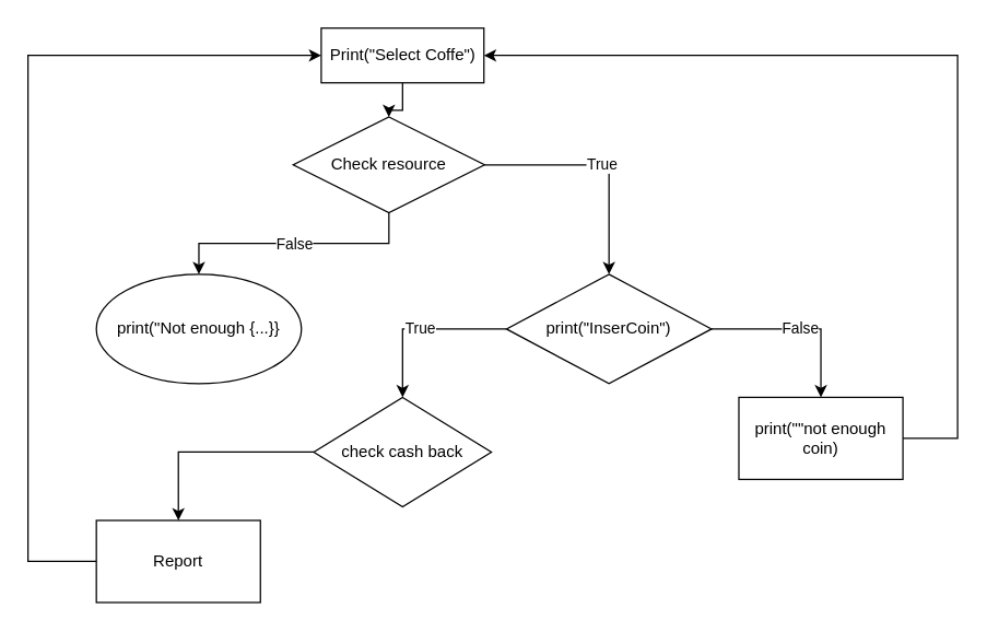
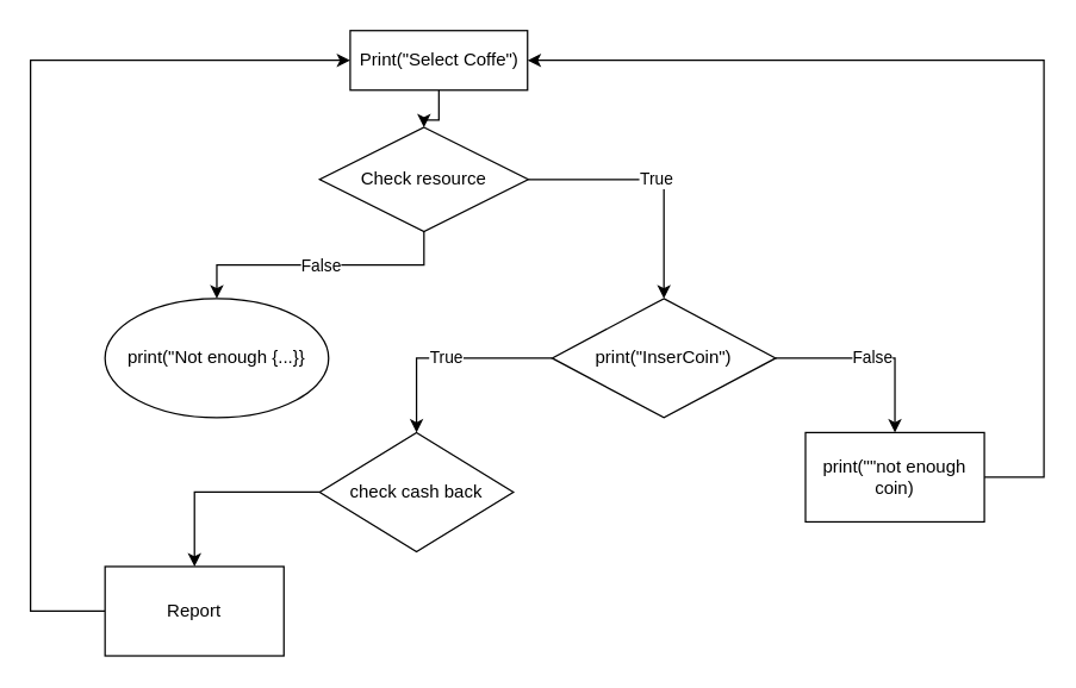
  <mxCell id="0" />
  <mxCell id="1" parent="0" />
  <mxCell id="2" value="" style="edgeStyle=orthogonalEdgeStyle;rounded=0;orthogonalLoop=1;jettySize=auto;html=1;" edge="1" parent="1" source="3" target="6"><mxGeometry relative="1" as="geometry" /></mxCell>
  <mxCell id="3" value="Print(&quot;Select Coffe&quot;)" style="rounded=0;whiteSpace=wrap;html=1;" vertex="1" parent="1"><mxGeometry x="234.5" y="20" width="119" height="40" as="geometry" /></mxCell>
  <mxCell id="4" value="True" style="edgeStyle=orthogonalEdgeStyle;rounded=0;orthogonalLoop=1;jettySize=auto;html=1;entryX=0.5;entryY=0;entryDx=0;entryDy=0;" edge="1" parent="1" source="6" target="9"><mxGeometry relative="1" as="geometry"><mxPoint x="440" y="200" as="targetPoint" /></mxGeometry></mxCell>
  <mxCell id="5" value="False" style="edgeStyle=orthogonalEdgeStyle;rounded=0;orthogonalLoop=1;jettySize=auto;html=1;entryX=0.5;entryY=0;entryDx=0;entryDy=0;" edge="1" parent="1" source="6" target="10"><mxGeometry relative="1" as="geometry"><mxPoint x="125" y="200" as="targetPoint" /></mxGeometry></mxCell>
  <mxCell id="6" value="Check resource" style="rhombus;whiteSpace=wrap;html=1;" vertex="1" parent="1"><mxGeometry x="214" y="85" width="140" height="70" as="geometry" /></mxCell>
  <mxCell id="7" value="False" style="edgeStyle=orthogonalEdgeStyle;rounded=0;orthogonalLoop=1;jettySize=auto;html=1;entryX=0.5;entryY=0;entryDx=0;entryDy=0;" edge="1" parent="1" source="9" target="12"><mxGeometry relative="1" as="geometry"><mxPoint x="590" y="290" as="targetPoint" /></mxGeometry></mxCell>
  <mxCell id="8" value="True" style="edgeStyle=orthogonalEdgeStyle;rounded=0;orthogonalLoop=1;jettySize=auto;html=1;entryX=0.5;entryY=0;entryDx=0;entryDy=0;" edge="1" parent="1" source="9" target="14"><mxGeometry relative="1" as="geometry" /></mxCell>
  <mxCell id="9" value="print(&quot;InserCoin&quot;)" style="rhombus;whiteSpace=wrap;html=1;" vertex="1" parent="1"><mxGeometry x="370" y="200" width="150" height="80" as="geometry" /></mxCell>
  <mxCell id="10" value="print(&quot;Not enough {...}}" style="ellipse;whiteSpace=wrap;html=1;" vertex="1" parent="1"><mxGeometry x="70" y="200" width="150" height="80" as="geometry" /></mxCell>
  <mxCell id="11" style="edgeStyle=orthogonalEdgeStyle;rounded=0;orthogonalLoop=1;jettySize=auto;html=1;entryX=1;entryY=0.5;entryDx=0;entryDy=0;exitX=1;exitY=0.5;exitDx=0;exitDy=0;" edge="1" parent="1" source="12" target="3"><mxGeometry relative="1" as="geometry"><mxPoint x="630" y="330" as="sourcePoint" /><Array as="points"><mxPoint x="700" y="320" /><mxPoint x="700" y="40" /></Array></mxGeometry></mxCell>
  <mxCell id="12" value="print(&quot;&quot;not enough coin)" style="rounded=0;whiteSpace=wrap;html=1;" vertex="1" parent="1"><mxGeometry x="540" y="290" width="120" height="60" as="geometry" /></mxCell>
  <mxCell id="13" value="" style="edgeStyle=orthogonalEdgeStyle;rounded=0;orthogonalLoop=1;jettySize=auto;html=1;" edge="1" parent="1" source="14" target="16"><mxGeometry relative="1" as="geometry" /></mxCell>
- <mxCell id="14" value="check cash back" style="rhombus;whiteSpace=wrap;html=1;" vertex="1" parent="1"><mxGeometry x="229" y="290" width="130" height="80" as="geometry" /></mxCell>
+ <mxCell id="14" value="check cash back" style="rhombus;whiteSpace=wrap;html=1;" vertex="1" parent="1"><mxGeometry x="214" y="290" width="130" height="80" as="geometry" /></mxCell>
  <mxCell id="15" style="edgeStyle=orthogonalEdgeStyle;rounded=0;orthogonalLoop=1;jettySize=auto;html=1;entryX=0;entryY=0.5;entryDx=0;entryDy=0;" edge="1" parent="1" source="16" target="3"><mxGeometry relative="1" as="geometry"><Array as="points"><mxPoint x="20" y="410" /><mxPoint x="20" y="40" /></Array></mxGeometry></mxCell>
  <mxCell id="16" value="Report" style="whiteSpace=wrap;html=1;" vertex="1" parent="1"><mxGeometry x="70" y="380" width="120" height="60" as="geometry" /></mxCell>
